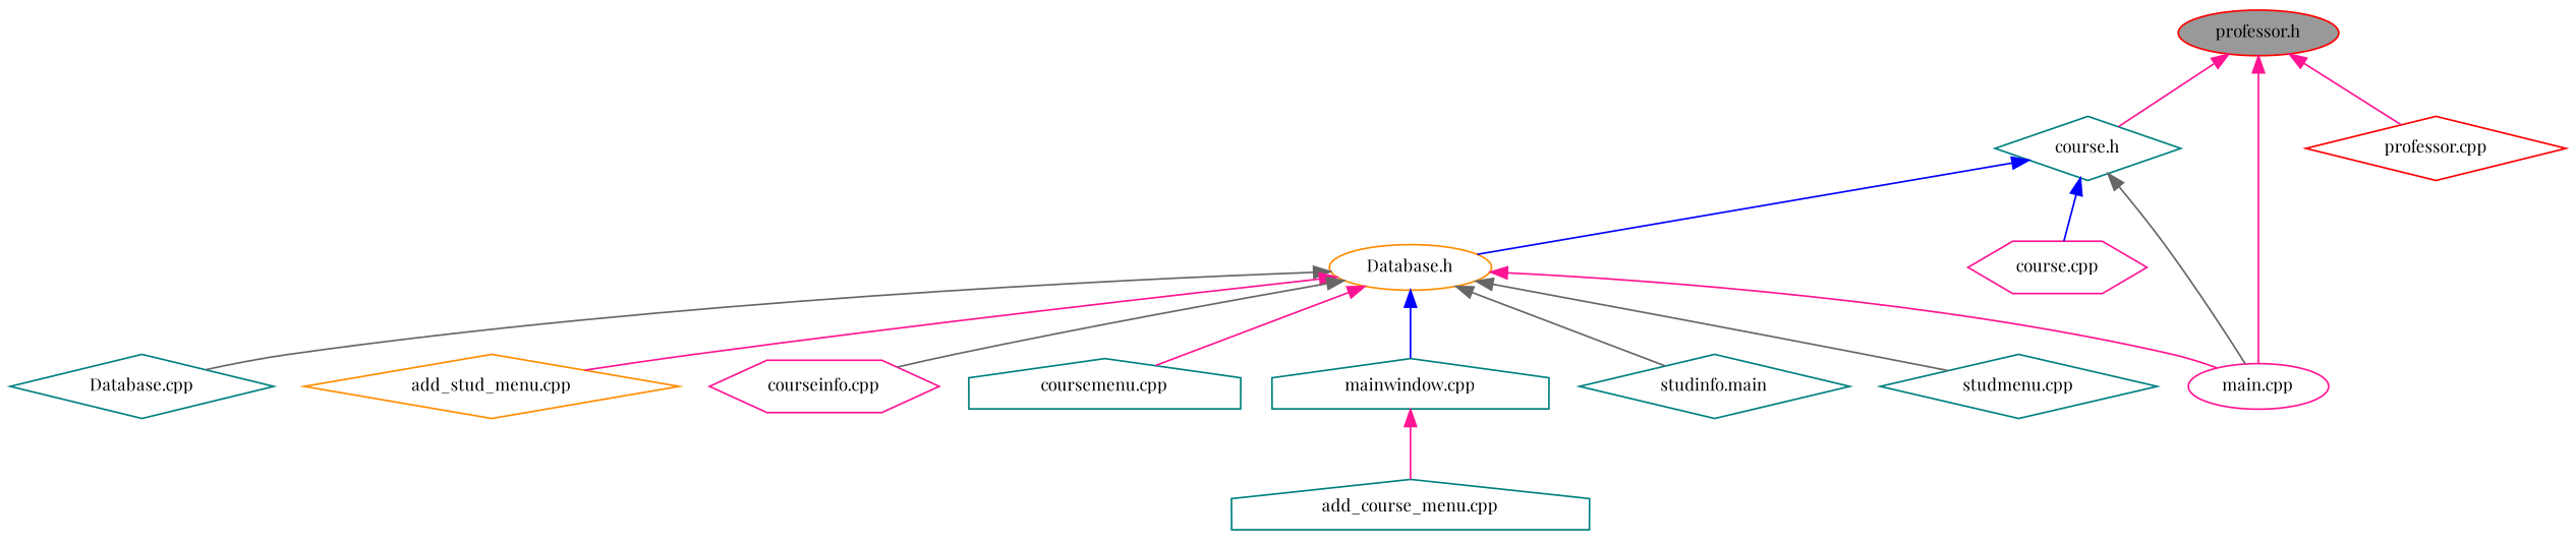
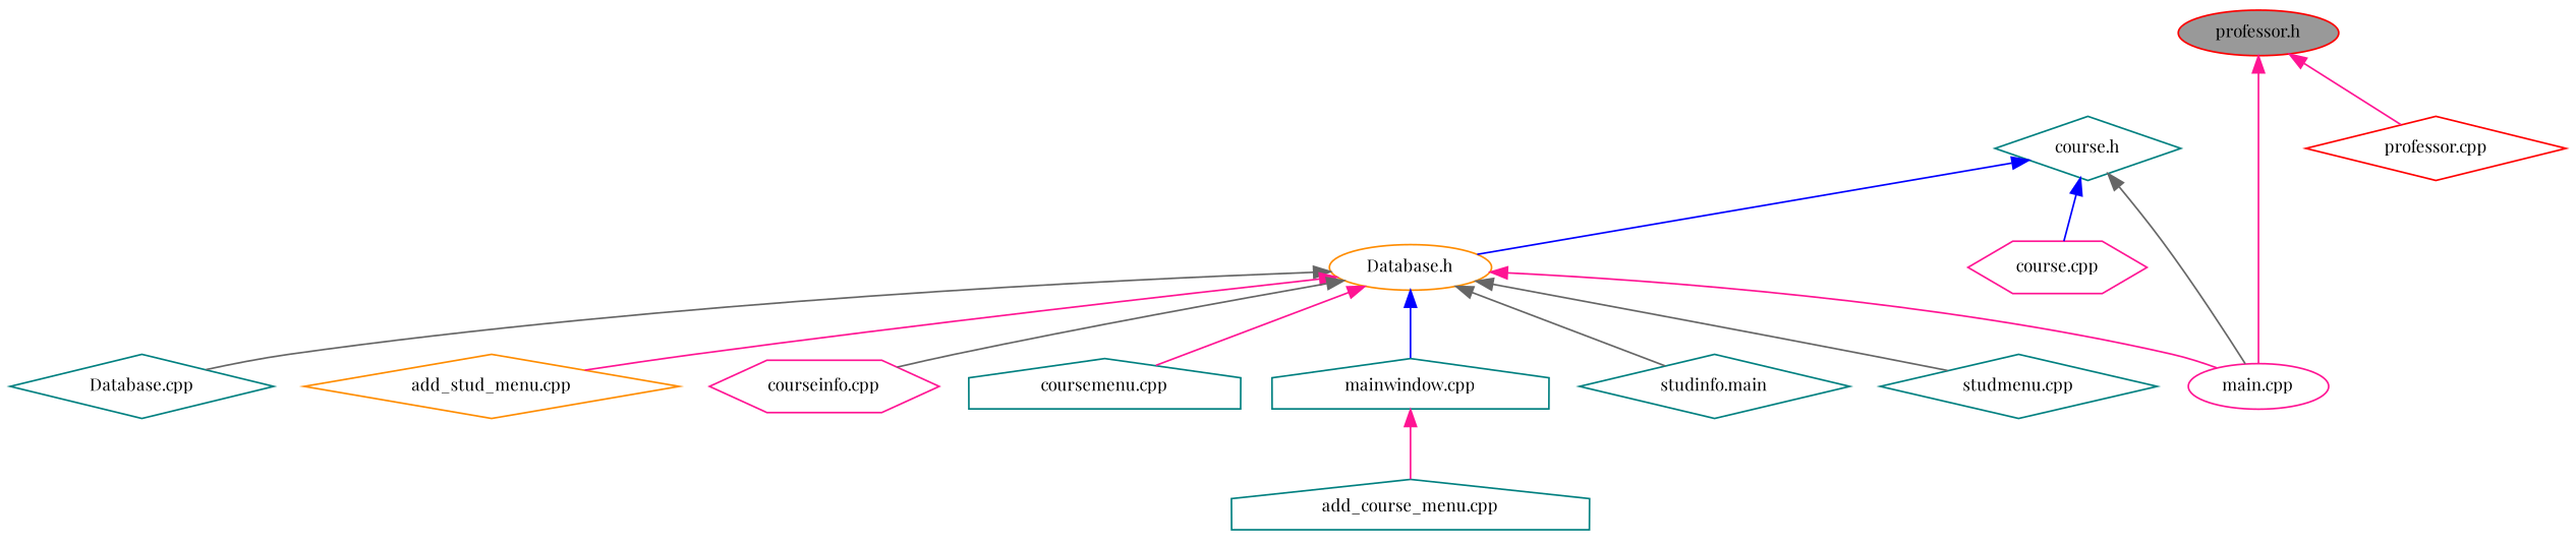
  digraph {
    fontname="Playfair Display"
    node [color=teal fillcolor=white fontname="Playfair Display" fontsize=10 shape=diamond style=filled]
    edge [color=deeppink dir=back fontname="Playfair Display" fontsize=10 labelfontname=Helvetica labelfontsize=10 style=solid]
    n1 [color=red fillcolor=grey60 fontcolor=black height=0.2 label="professor.h" shape=ellipse width=0.4]
    n2 [height=0.2 label="course.h" width=0.4]
    n3 [color=deeppink height=0.2 label="main.cpp" shape=ellipse width=0.4]
    n4 [color=red height=0.2 label="professor.cpp" width=0.4]
    n5 [color=darkorange height=0.2 label="Database.h" shape=ellipse width=0.4]
    n6 [color=deeppink height=0.2 label="course.cpp" shape=hexagon width=0.4]
    n7 [height=0.2 label="Database.cpp" width=0.4]
    n8 [color=darkorange height=0.2 label="add_stud_menu.cpp" width=0.4]
    n9 [color=deeppink height=0.2 label="courseinfo.cpp" shape=hexagon width=0.4]
    n10 [height=0.2 label="coursemenu.cpp" shape=house width=0.4]
    n11 [height=0.2 label="mainwindow.cpp" shape=house width=0.4]
    n12 [height=0.2 label="studinfo.main" width=0.4]
    n13 [height=0.2 label="studmenu.cpp" width=0.4]
    n14 [height=0.2 label="add_course_menu.cpp" shape=house width=0.4]
-   n1 -> n2
    n1 -> n3
    n1 -> n4
    n2 -> n3 [color=gray40]
    n2 -> n5 [color=blue]
    n2 -> n6 [color=blue]
    n5 -> n3
    n5 -> n7 [color=gray40]
    n5 -> n8
    n5 -> n9 [color=gray40]
    n5 -> n10
    n5 -> n11 [color=blue]
    n5 -> n12 [color=gray40]
    n5 -> n13 [color=gray40]
    n11 -> n14
  }
